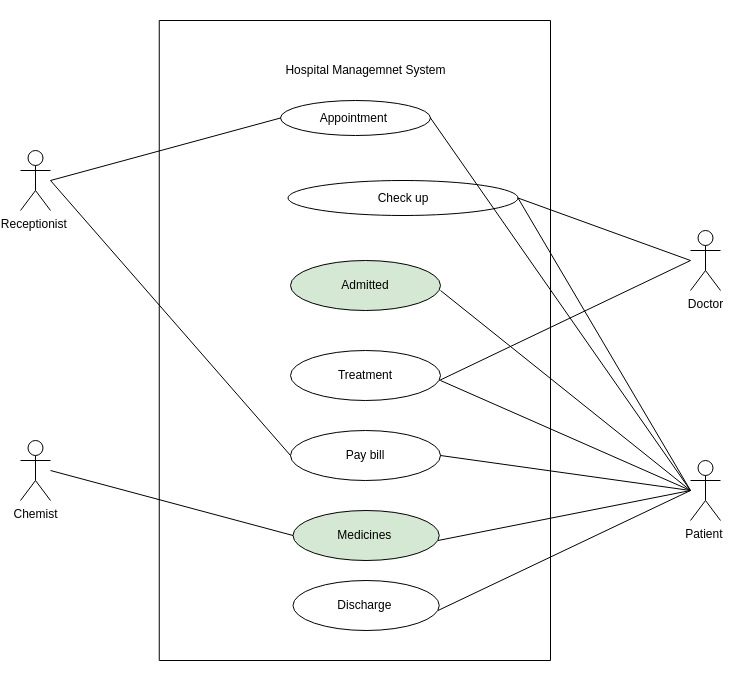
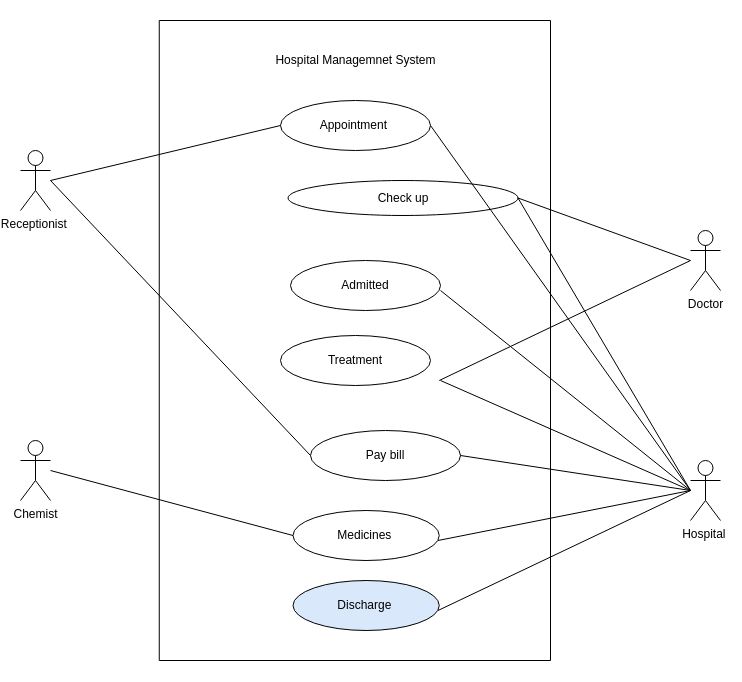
  <mxCell id="0" />
  <mxCell id="1" parent="0" />
  <mxCell id="2" value="Receptionist&amp;nbsp;" style="shape=umlActor;verticalLabelPosition=bottom;verticalAlign=top;html=1;outlineConnect=0;" vertex="1" parent="1"><mxGeometry x="20" y="150" width="30" height="60" as="geometry" /></mxCell>
  <mxCell id="3" value="Doctor&lt;br&gt;" style="shape=umlActor;verticalLabelPosition=bottom;verticalAlign=top;html=1;outlineConnect=0;" vertex="1" parent="1"><mxGeometry x="690" y="230" width="30" height="60" as="geometry" /></mxCell>
- <mxCell id="4" value="Patient&amp;nbsp;" style="shape=umlActor;verticalLabelPosition=bottom;verticalAlign=top;html=1;outlineConnect=0;" vertex="1" parent="1"><mxGeometry x="690" y="460" width="30" height="60" as="geometry" /></mxCell>
- <mxCell id="5" value="Hospital Managemnet System&lt;br&gt;" style="text;html=1;strokeColor=none;fillColor=none;align=center;verticalAlign=middle;whiteSpace=wrap;rounded=0;" vertex="1" parent="1"><mxGeometry x="282.5" y="50" width="165" height="40" as="geometry" /></mxCell>
- <mxCell id="6" value="Appointment&amp;nbsp;" style="ellipse;whiteSpace=wrap;html=1;" vertex="1" parent="1"><mxGeometry x="280" y="100" width="150" height="35" as="geometry" /></mxCell>
+ <mxCell id="4" value="Hospital&amp;nbsp;" style="shape=umlActor;verticalLabelPosition=bottom;verticalAlign=top;html=1;outlineConnect=0;" vertex="1" parent="1"><mxGeometry x="690" y="460" width="30" height="60" as="geometry" /></mxCell>
+ <mxCell id="5" value="Hospital Managemnet System&lt;br&gt;" style="text;html=1;strokeColor=none;fillColor=none;align=center;verticalAlign=middle;whiteSpace=wrap;rounded=0;" vertex="1" parent="1"><mxGeometry x="272.5" y="40" width="165" height="40" as="geometry" /></mxCell>
+ <mxCell id="6" value="Appointment&amp;nbsp;" style="ellipse;whiteSpace=wrap;html=1;" vertex="1" parent="1"><mxGeometry x="280" y="100" width="150" height="50" as="geometry" /></mxCell>
  <mxCell id="7" value="Check up" style="ellipse;whiteSpace=wrap;html=1;" vertex="1" parent="1"><mxGeometry x="287.5" y="180" width="230" height="35" as="geometry" /></mxCell>
- <mxCell id="8" value="Admitted" style="ellipse;whiteSpace=wrap;html=1;fillColor=#d5e8d4;" vertex="1" parent="1"><mxGeometry x="290" y="260" width="150" height="50" as="geometry" /></mxCell>
- <mxCell id="9" value="Treatment" style="ellipse;whiteSpace=wrap;html=1;" vertex="1" parent="1"><mxGeometry x="290" y="350" width="150" height="50" as="geometry" /></mxCell>
+ <mxCell id="8" value="Admitted" style="ellipse;whiteSpace=wrap;html=1;" vertex="1" parent="1"><mxGeometry x="290" y="260" width="150" height="50" as="geometry" /></mxCell>
+ <mxCell id="9" value="Treatment" style="ellipse;whiteSpace=wrap;html=1;" vertex="1" parent="1"><mxGeometry x="280" y="335" width="150" height="50" as="geometry" /></mxCell>
  <mxCell id="10" value="" style="swimlane;startSize=0;" vertex="1" parent="1"><mxGeometry x="158.75" y="20" width="391.25" height="640" as="geometry" /></mxCell>
- <mxCell id="11" value="Pay bill" style="ellipse;whiteSpace=wrap;html=1;" vertex="1" parent="10"><mxGeometry x="131.25" y="410" width="150" height="50" as="geometry" /></mxCell>
- <mxCell id="12" value="Medicines&amp;nbsp;" style="ellipse;whiteSpace=wrap;html=1;fillColor=#d5e8d4;" vertex="1" parent="10"><mxGeometry x="133.75" y="490" width="146.25" height="50" as="geometry" /></mxCell>
- <mxCell id="13" value="Discharge&amp;nbsp;" style="ellipse;whiteSpace=wrap;html=1;" vertex="1" parent="10"><mxGeometry x="133.75" y="560" width="146.25" height="50" as="geometry" /></mxCell>
+ <mxCell id="11" value="Pay bill" style="ellipse;whiteSpace=wrap;html=1;" vertex="1" parent="10"><mxGeometry x="151.25" y="410" width="150" height="50" as="geometry" /></mxCell>
+ <mxCell id="12" value="Medicines&amp;nbsp;" style="ellipse;whiteSpace=wrap;html=1;" vertex="1" parent="10"><mxGeometry x="133.75" y="490" width="146.25" height="50" as="geometry" /></mxCell>
+ <mxCell id="13" value="Discharge&amp;nbsp;" style="ellipse;whiteSpace=wrap;html=1;fillColor=#dae8fc;" vertex="1" parent="10"><mxGeometry x="133.75" y="560" width="146.25" height="50" as="geometry" /></mxCell>
  <mxCell id="14" value="" style="endArrow=none;html=1;exitX=1;exitY=0.5;exitDx=0;exitDy=0;" edge="1" parent="10" source="11"><mxGeometry width="50" height="50" relative="1" as="geometry"><mxPoint x="281.25" y="430" as="sourcePoint" /><mxPoint x="531.25" y="470" as="targetPoint" /></mxGeometry></mxCell>
  <mxCell id="15" value="" style="endArrow=none;html=1;" edge="1" parent="10"><mxGeometry width="50" height="50" relative="1" as="geometry"><mxPoint x="281.25" y="360" as="sourcePoint" /><mxPoint x="531.25" y="470" as="targetPoint" /></mxGeometry></mxCell>
  <mxCell id="16" value="" style="endArrow=none;html=1;" edge="1" parent="10"><mxGeometry width="50" height="50" relative="1" as="geometry"><mxPoint x="280" y="360" as="sourcePoint" /><mxPoint x="531.25" y="240" as="targetPoint" /></mxGeometry></mxCell>
  <mxCell id="17" value="Chemist&lt;br&gt;" style="shape=umlActor;verticalLabelPosition=bottom;verticalAlign=top;html=1;" vertex="1" parent="1"><mxGeometry x="20" y="440" width="30" height="60" as="geometry" /></mxCell>
  <mxCell id="18" value="" style="endArrow=none;html=1;entryX=0;entryY=0.5;entryDx=0;entryDy=0;" edge="1" parent="1" target="11"><mxGeometry width="50" height="50" relative="1" as="geometry"><mxPoint x="50" y="180" as="sourcePoint" /><mxPoint x="310" y="380" as="targetPoint" /></mxGeometry></mxCell>
  <mxCell id="19" value="" style="endArrow=none;html=1;entryX=0;entryY=0.5;entryDx=0;entryDy=0;" edge="1" parent="1" target="6"><mxGeometry width="50" height="50" relative="1" as="geometry"><mxPoint x="50" y="180" as="sourcePoint" /><mxPoint x="130" y="220" as="targetPoint" /></mxGeometry></mxCell>
  <mxCell id="20" value="" style="endArrow=none;html=1;entryX=0;entryY=0.5;entryDx=0;entryDy=0;" edge="1" parent="1" target="12"><mxGeometry width="50" height="50" relative="1" as="geometry"><mxPoint x="50" y="470" as="sourcePoint" /><mxPoint x="310" y="480" as="targetPoint" /></mxGeometry></mxCell>
  <mxCell id="21" value="" style="endArrow=none;html=1;" edge="1" parent="1"><mxGeometry width="50" height="50" relative="1" as="geometry"><mxPoint x="437.5" y="610" as="sourcePoint" /><mxPoint x="690" y="490" as="targetPoint" /></mxGeometry></mxCell>
  <mxCell id="22" value="" style="endArrow=none;html=1;" edge="1" parent="1"><mxGeometry width="50" height="50" relative="1" as="geometry"><mxPoint x="437.5" y="540" as="sourcePoint" /><mxPoint x="690" y="490" as="targetPoint" /></mxGeometry></mxCell>
  <mxCell id="23" value="" style="endArrow=none;html=1;exitX=1;exitY=0.5;exitDx=0;exitDy=0;" edge="1" parent="1" source="7"><mxGeometry width="50" height="50" relative="1" as="geometry"><mxPoint x="450" y="220" as="sourcePoint" /><mxPoint x="690" y="260" as="targetPoint" /></mxGeometry></mxCell>
  <mxCell id="24" value="" style="endArrow=none;html=1;" edge="1" parent="1"><mxGeometry width="50" height="50" relative="1" as="geometry"><mxPoint x="690" y="490" as="sourcePoint" /><mxPoint x="440" y="290" as="targetPoint" /></mxGeometry></mxCell>
  <mxCell id="25" value="" style="endArrow=none;html=1;entryX=1;entryY=0.5;entryDx=0;entryDy=0;" edge="1" parent="1" target="6"><mxGeometry width="50" height="50" relative="1" as="geometry"><mxPoint x="690" y="490" as="sourcePoint" /><mxPoint x="310" y="280" as="targetPoint" /></mxGeometry></mxCell>
  <mxCell id="26" value="" style="endArrow=none;html=1;entryX=1;entryY=0.5;entryDx=0;entryDy=0;" edge="1" parent="1" target="7"><mxGeometry width="50" height="50" relative="1" as="geometry"><mxPoint x="690" y="490" as="sourcePoint" /><mxPoint x="310" y="280" as="targetPoint" /></mxGeometry></mxCell>
